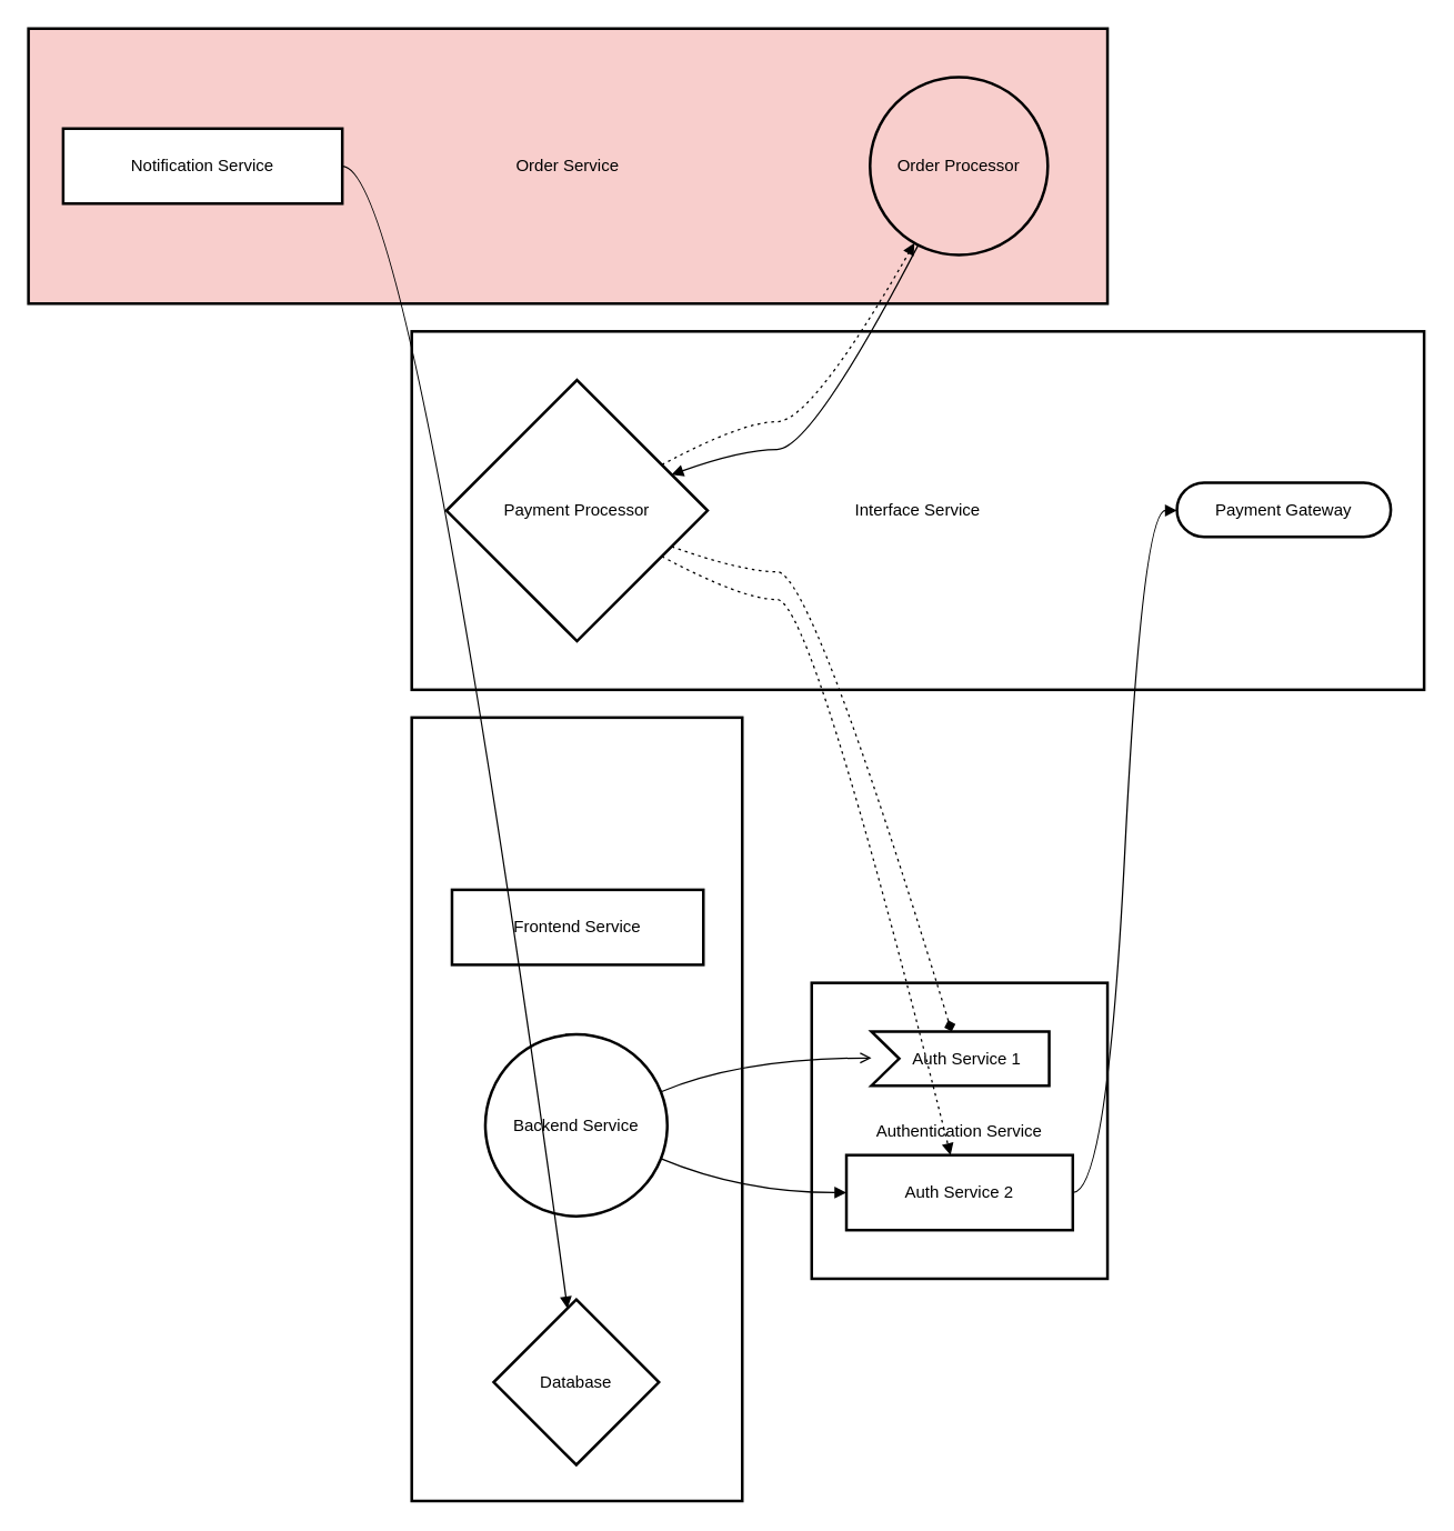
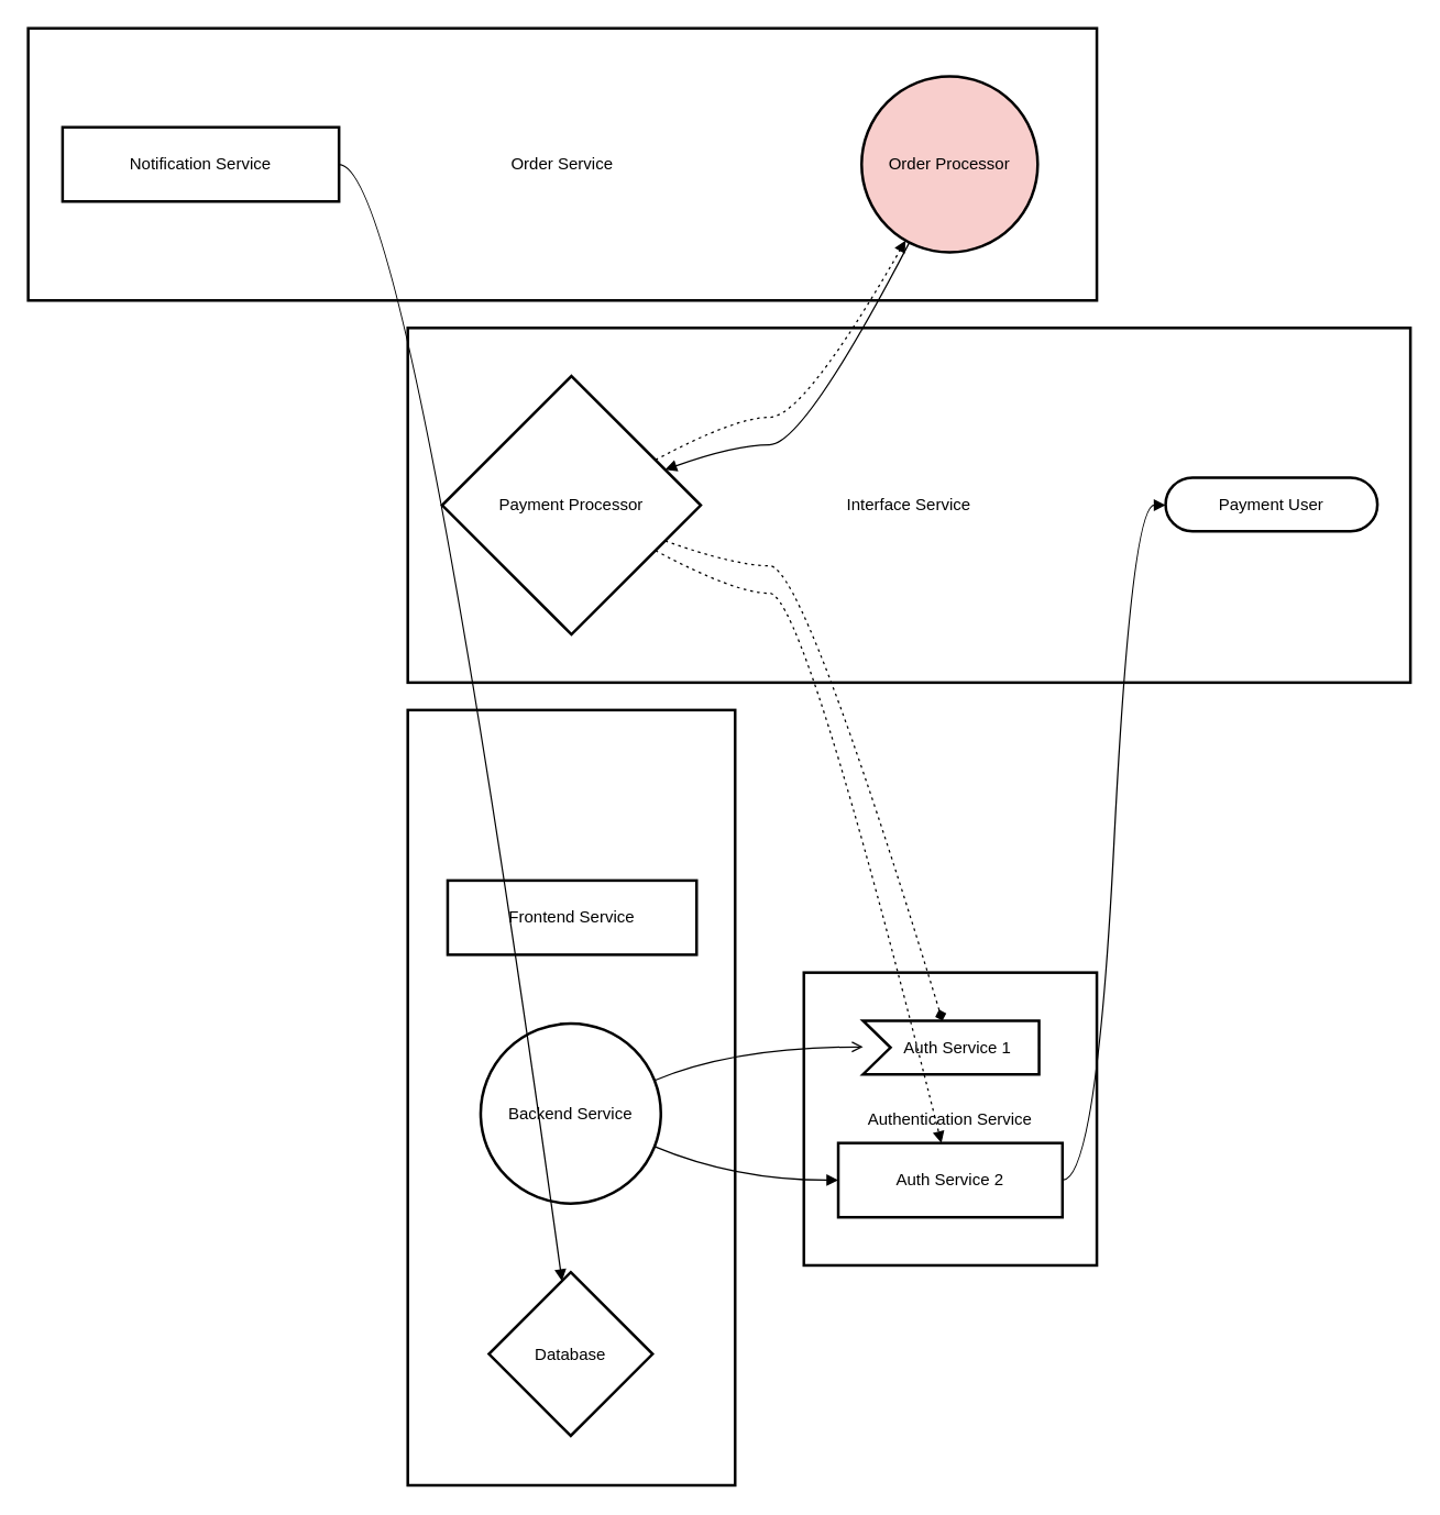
  <mxCell id="0" />
  <mxCell id="1" parent="0" />
- <mxCell id="2" value="Order Service" style="whiteSpace=wrap;strokeWidth=2;fillColor=#f8cecc;" vertex="1" parent="1"><mxGeometry x="20" y="20" width="777" height="198" as="geometry" /></mxCell>
+ <mxCell id="2" value="Order Service" style="whiteSpace=wrap;strokeWidth=2;" vertex="1" parent="1"><mxGeometry x="20" y="20" width="777" height="198" as="geometry" /></mxCell>
  <mxCell id="3" value="Interface Service" style="whiteSpace=wrap;strokeWidth=2;" vertex="1" parent="1"><mxGeometry x="296" y="238" width="729" height="258" as="geometry" /></mxCell>
  <mxCell id="4" value="Authentication Service" style="whiteSpace=wrap;strokeWidth=2;" vertex="1" parent="1"><mxGeometry x="584" y="707" width="213" height="213" as="geometry" /></mxCell>
  <mxCell id="5" value="User System" style="whiteSpace=wrap;strokeWidth=2;" vertex="1" parent="1"><mxGeometry x="296" y="516" width="238" height="564" as="geometry" /></mxCell>
  <mxCell id="6" value="Frontend Service" style="whiteSpace=wrap;strokeWidth=2;" vertex="1" parent="1"><mxGeometry x="325" y="640" width="181" height="54" as="geometry" /></mxCell>
  <mxCell id="7" value="Backend Service" style="ellipse;aspect=fixed;strokeWidth=2;whiteSpace=wrap;" vertex="1" parent="1"><mxGeometry x="349" y="744" width="131" height="131" as="geometry" /></mxCell>
- <mxCell id="8" value="Database" style="rhombus;strokeWidth=2;whiteSpace=wrap;" vertex="1" parent="1"><mxGeometry x="355" y="935" width="119" height="119" as="geometry" /></mxCell>
+ <mxCell id="8" value="Database" style="rhombus;strokeWidth=2;whiteSpace=wrap;" vertex="1" parent="1"><mxGeometry x="355" y="925" width="119" height="119" as="geometry" /></mxCell>
  <mxCell id="9" value="Auth Service 1" style="shape=mxgraph.arrows2.arrow;dy=0;dx=0;notch=20;strokeWidth=2;whiteSpace=wrap;spacingLeft=10" vertex="1" parent="1"><mxGeometry x="627" y="742" width="128" height="39" as="geometry" /></mxCell>
  <mxCell id="10" value="Auth Service 2" style="whiteSpace=wrap;strokeWidth=2;" vertex="1" parent="1"><mxGeometry x="609" y="831" width="163" height="54" as="geometry" /></mxCell>
- <mxCell id="11" value="Payment Gateway" style="rounded=1;whiteSpace=wrap;arcSize=50;strokeWidth=2;" vertex="1" parent="1"><mxGeometry x="847" y="347" width="154" height="39" as="geometry" /></mxCell>
+ <mxCell id="11" value="Payment User" style="rounded=1;whiteSpace=wrap;arcSize=50;strokeWidth=2;" vertex="1" parent="1"><mxGeometry x="847" y="347" width="154" height="39" as="geometry" /></mxCell>
  <mxCell id="12" value="Payment Processor" style="rhombus;strokeWidth=2;whiteSpace=wrap;" vertex="1" parent="1"><mxGeometry x="321" y="273" width="188" height="188" as="geometry" /></mxCell>
  <mxCell id="13" value="Order Processor" style="ellipse;aspect=fixed;strokeWidth=2;whiteSpace=wrap;fillColor=#f8cecc;" vertex="1" parent="1"><mxGeometry x="626" y="55" width="128" height="128" as="geometry" /></mxCell>
  <mxCell id="14" value="Notification Service" style="whiteSpace=wrap;strokeWidth=2;" vertex="1" parent="1"><mxGeometry x="45" y="92" width="201" height="54" as="geometry" /></mxCell>
  <mxCell id="15" value="" style="curved=1;startArrow=none;endArrow=open;exitX=1.01;exitY=0.3;entryX=0;entryY=0.49;" edge="1" parent="1" source="7" target="9"><mxGeometry relative="1" as="geometry"><Array as="points"><mxPoint x="534" y="761" /></Array></mxGeometry></mxCell>
  <mxCell id="16" value="" style="curved=1;startArrow=none;endArrow=block;exitX=1.01;exitY=0.7;entryX=0;entryY=0.5;" edge="1" parent="1" source="7" target="10"><mxGeometry relative="1" as="geometry"><Array as="points"><mxPoint x="534" y="858" /></Array></mxGeometry></mxCell>
  <mxCell id="17" value="" style="curved=1;startArrow=none;endArrow=block;exitX=1;exitY=0.5;entryX=0;entryY=0.51;" edge="1" parent="1" source="10" target="11"><mxGeometry relative="1" as="geometry"><Array as="points"><mxPoint x="797" y="858" /><mxPoint x="822" y="367" /></Array></mxGeometry></mxCell>
  <mxCell id="18" value="" style="curved=1;startArrow=none;endArrow=block;exitX=0.24;exitY=1;entryX=1;entryY=0.31;" edge="1" parent="1" source="13" target="12"><mxGeometry relative="1" as="geometry"><Array as="points"><mxPoint x="584" y="323" /><mxPoint x="534" y="323" /></Array></mxGeometry></mxCell>
  <mxCell id="19" value="" style="curved=1;startArrow=none;endArrow=block;exitX=1;exitY=0.5;entryX=0.44;entryY=0;" edge="1" parent="1" source="14" target="8"><mxGeometry relative="1" as="geometry"><Array as="points"><mxPoint x="296" y="119" /></Array></mxGeometry></mxCell>
  <mxCell id="20" value="" style="curved=1;dashed=1;dashPattern=2 3;startArrow=none;endArrow=diamond;exitX=1;exitY=0.69;entryX=0.45;entryY=-0.01;" edge="1" parent="1" source="12" target="9"><mxGeometry relative="1" as="geometry"><Array as="points"><mxPoint x="534" y="411" /><mxPoint x="584" y="411" /></Array></mxGeometry></mxCell>
  <mxCell id="21" value="" style="curved=1;dashed=1;dashPattern=2 3;startArrow=none;endArrow=block;exitX=1;exitY=0.77;entryX=0.46;entryY=0;" edge="1" parent="1" source="12" target="10"><mxGeometry relative="1" as="geometry"><Array as="points"><mxPoint x="534" y="431" /><mxPoint x="584" y="431" /></Array></mxGeometry></mxCell>
  <mxCell id="22" value="" style="curved=1;dashed=1;dashPattern=2 3;startArrow=none;endArrow=block;exitX=1;exitY=0.23;entryX=0.21;entryY=1;" edge="1" parent="1" source="12" target="13"><mxGeometry relative="1" as="geometry"><Array as="points"><mxPoint x="534" y="303" /><mxPoint x="584" y="303" /></Array></mxGeometry></mxCell>
